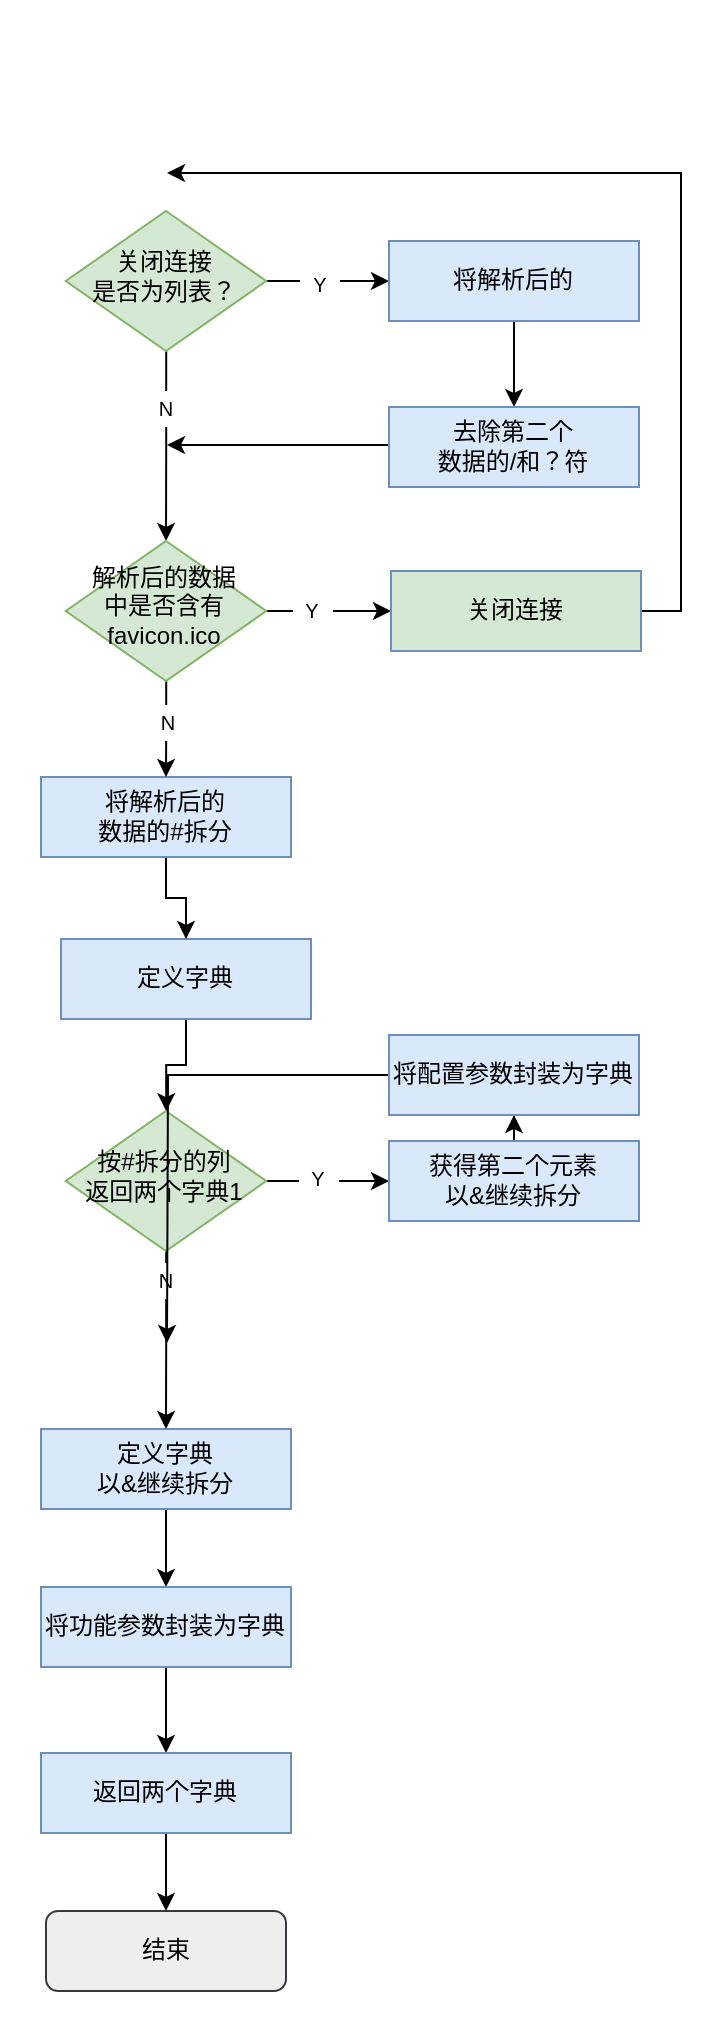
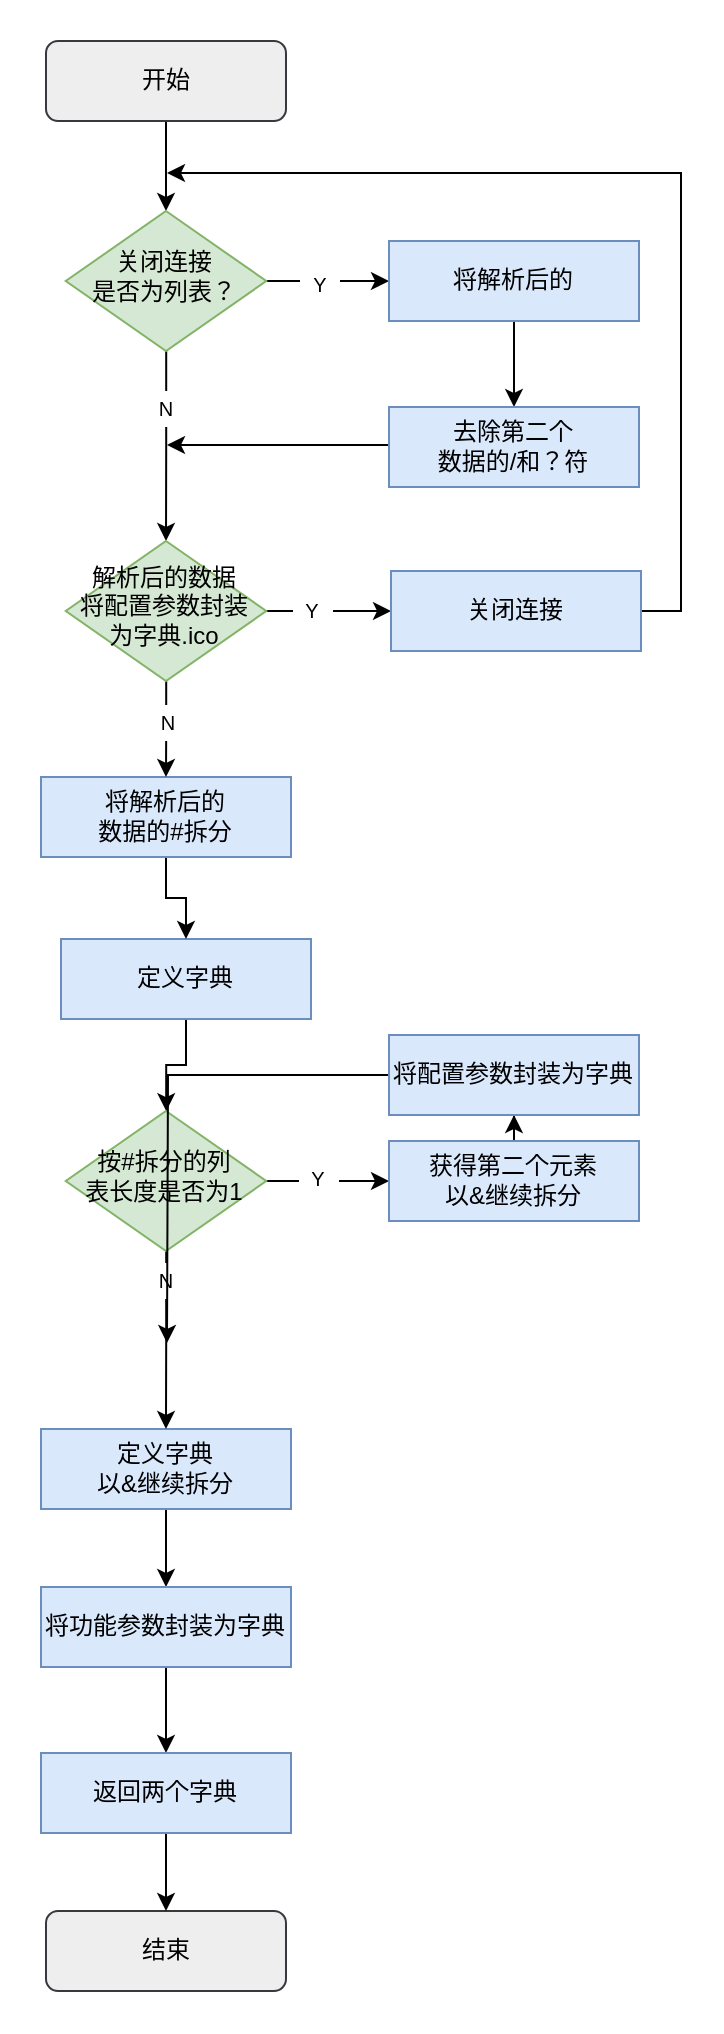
  <mxCell id="0" />
  <mxCell id="1" parent="0" />
+ <mxCell id="2" value="" style="edgeStyle=orthogonalEdgeStyle;rounded=0;orthogonalLoop=1;jettySize=auto;html=1;entryX=0.5;entryY=0;entryDx=0;entryDy=0;" edge="1" parent="1" source="3" target="8"><mxGeometry relative="1" as="geometry"><mxPoint x="82.5" y="160" as="targetPoint" /></mxGeometry></mxCell>
+ <mxCell id="3" value="开始" style="rounded=1;whiteSpace=wrap;html=1;fontSize=12;glass=0;strokeWidth=1;shadow=0;fillColor=#eeeeee;strokeColor=#36393d;" vertex="1" parent="1"><mxGeometry x="22.5" y="20" width="120" height="40" as="geometry" /></mxCell>
  <mxCell id="4" value="" style="edgeStyle=orthogonalEdgeStyle;rounded=0;orthogonalLoop=1;jettySize=auto;html=1;" edge="1" parent="1" source="5" target="29"><mxGeometry relative="1" as="geometry" /></mxCell>
  <mxCell id="5" value="定义字典" style="rounded=0;whiteSpace=wrap;html=1;fillColor=#dae8fc;strokeColor=#6c8ebf;" vertex="1" parent="1"><mxGeometry x="30" y="469" width="125" height="40" as="geometry" /></mxCell>
  <mxCell id="6" value="" style="edgeStyle=orthogonalEdgeStyle;rounded=0;orthogonalLoop=1;jettySize=auto;html=1;entryX=0.5;entryY=0;entryDx=0;entryDy=0;" edge="1" parent="1" source="8" target="20"><mxGeometry relative="1" as="geometry"><mxPoint x="83" y="278" as="targetPoint" /></mxGeometry></mxCell>
  <mxCell id="7" value="" style="edgeStyle=orthogonalEdgeStyle;rounded=0;orthogonalLoop=1;jettySize=auto;html=1;" edge="1" parent="1" source="8" target="12"><mxGeometry relative="1" as="geometry" /></mxCell>
  <mxCell id="8" value="关闭连接&lt;br&gt;是否为列表？" style="rhombus;whiteSpace=wrap;html=1;shadow=0;fontFamily=Helvetica;fontSize=12;align=center;strokeWidth=1;spacing=6;spacingTop=-4;fillColor=#d5e8d4;strokeColor=#82b366;" vertex="1" parent="1"><mxGeometry x="32.38" y="105" width="100.25" height="70" as="geometry" /></mxCell>
  <mxCell id="9" value="结束" style="rounded=1;whiteSpace=wrap;html=1;fontSize=12;glass=0;strokeWidth=1;shadow=0;fillColor=#eeeeee;strokeColor=#36393d;" vertex="1" parent="1"><mxGeometry x="22.5" y="955" width="120" height="40" as="geometry" /></mxCell>
  <mxCell id="10" value="&lt;font style=&quot;font-size: 10px;&quot;&gt;N&lt;/font&gt;" style="text;html=1;strokeColor=none;fillColor=default;align=center;verticalAlign=middle;whiteSpace=wrap;rounded=0;" vertex="1" parent="1"><mxGeometry x="73" y="195" width="20" height="18" as="geometry" /></mxCell>
  <mxCell id="11" value="" style="edgeStyle=orthogonalEdgeStyle;rounded=0;orthogonalLoop=1;jettySize=auto;html=1;" edge="1" parent="1" source="12" target="15"><mxGeometry relative="1" as="geometry" /></mxCell>
  <mxCell id="12" value="将解析后的" style="rounded=0;whiteSpace=wrap;html=1;fillColor=#dae8fc;strokeColor=#6c8ebf;" vertex="1" parent="1"><mxGeometry x="194" y="120" width="125" height="40" as="geometry" /></mxCell>
  <mxCell id="13" value="&lt;font style=&quot;font-size: 10px;&quot;&gt;Y&lt;/font&gt;" style="text;html=1;strokeColor=none;fillColor=default;align=center;verticalAlign=middle;whiteSpace=wrap;rounded=0;" vertex="1" parent="1"><mxGeometry x="149.5" y="133" width="20" height="18" as="geometry" /></mxCell>
  <mxCell id="14" value="" style="edgeStyle=orthogonalEdgeStyle;rounded=0;orthogonalLoop=1;jettySize=auto;html=1;" edge="1" parent="1" source="15"><mxGeometry relative="1" as="geometry"><mxPoint x="83" y="222" as="targetPoint" /><Array as="points"><mxPoint x="83" y="223" /></Array></mxGeometry></mxCell>
  <mxCell id="15" value="去除第二个&lt;br&gt;数据的/和？符" style="rounded=0;whiteSpace=wrap;html=1;fillColor=#dae8fc;strokeColor=#6c8ebf;" vertex="1" parent="1"><mxGeometry x="194" y="203" width="125" height="40" as="geometry" /></mxCell>
  <mxCell id="16" value="" style="edgeStyle=orthogonalEdgeStyle;rounded=0;orthogonalLoop=1;jettySize=auto;html=1;" edge="1" parent="1" source="17" target="5"><mxGeometry relative="1" as="geometry" /></mxCell>
  <mxCell id="17" value="将解析后的&lt;br&gt;数据的#拆分" style="rounded=0;whiteSpace=wrap;html=1;fillColor=#dae8fc;strokeColor=#6c8ebf;" vertex="1" parent="1"><mxGeometry x="20" y="388" width="125" height="40" as="geometry" /></mxCell>
  <mxCell id="18" value="" style="edgeStyle=orthogonalEdgeStyle;rounded=0;orthogonalLoop=1;jettySize=auto;html=1;" edge="1" parent="1" source="20" target="17"><mxGeometry relative="1" as="geometry" /></mxCell>
  <mxCell id="19" style="edgeStyle=orthogonalEdgeStyle;rounded=0;orthogonalLoop=1;jettySize=auto;html=1;entryX=0;entryY=0.5;entryDx=0;entryDy=0;" edge="1" parent="1" source="20" target="23"><mxGeometry relative="1" as="geometry" /></mxCell>
- <mxCell id="20" value="解析后的数据&lt;br&gt;中是否含有favicon.ico" style="rhombus;whiteSpace=wrap;html=1;shadow=0;fontFamily=Helvetica;fontSize=12;align=center;strokeWidth=1;spacing=6;spacingTop=-4;fillColor=#d5e8d4;strokeColor=#82b366;" vertex="1" parent="1"><mxGeometry x="32.38" y="270" width="100.25" height="70" as="geometry" /></mxCell>
+ <mxCell id="20" value="解析后的数据&lt;br&gt;将配置参数封装为字典.ico" style="rhombus;whiteSpace=wrap;html=1;shadow=0;fontFamily=Helvetica;fontSize=12;align=center;strokeWidth=1;spacing=6;spacingTop=-4;fillColor=#d5e8d4;strokeColor=#82b366;" vertex="1" parent="1"><mxGeometry x="32.38" y="270" width="100.25" height="70" as="geometry" /></mxCell>
  <mxCell id="21" value="&lt;font style=&quot;font-size: 10px;&quot;&gt;N&lt;/font&gt;" style="text;html=1;strokeColor=none;fillColor=default;align=center;verticalAlign=middle;whiteSpace=wrap;rounded=0;" vertex="1" parent="1"><mxGeometry x="74" y="352" width="20" height="18" as="geometry" /></mxCell>
  <mxCell id="22" style="edgeStyle=orthogonalEdgeStyle;rounded=0;orthogonalLoop=1;jettySize=auto;html=1;exitX=1;exitY=0.5;exitDx=0;exitDy=0;" edge="1" parent="1" source="23"><mxGeometry relative="1" as="geometry"><mxPoint x="331" y="303" as="sourcePoint" /><mxPoint x="83" y="86" as="targetPoint" /><Array as="points"><mxPoint x="340" y="305" /><mxPoint x="340" y="86" /><mxPoint x="110" y="86" /></Array></mxGeometry></mxCell>
- <mxCell id="23" value="关闭连接" style="rounded=0;whiteSpace=wrap;html=1;fillColor=#d5e8d4;strokeColor=#6c8ebf;" vertex="1" parent="1"><mxGeometry x="195" y="285" width="125" height="40" as="geometry" /></mxCell>
+ <mxCell id="23" value="关闭连接" style="rounded=0;whiteSpace=wrap;html=1;fillColor=#dae8fc;strokeColor=#6c8ebf;" vertex="1" parent="1"><mxGeometry x="195" y="285" width="125" height="40" as="geometry" /></mxCell>
  <mxCell id="24" value="&lt;font style=&quot;font-size: 10px;&quot;&gt;Y&lt;/font&gt;" style="text;html=1;strokeColor=none;fillColor=default;align=center;verticalAlign=middle;whiteSpace=wrap;rounded=0;" vertex="1" parent="1"><mxGeometry x="146" y="296" width="20" height="18" as="geometry" /></mxCell>
  <mxCell id="25" value="" style="edgeStyle=orthogonalEdgeStyle;rounded=0;orthogonalLoop=1;jettySize=auto;html=1;" edge="1" parent="1" source="26" target="36"><mxGeometry relative="1" as="geometry" /></mxCell>
  <mxCell id="26" value="定义字典&lt;br&gt;以&amp;amp;继续拆分" style="rounded=0;whiteSpace=wrap;html=1;fillColor=#dae8fc;strokeColor=#6c8ebf;" vertex="1" parent="1"><mxGeometry x="20" y="714" width="125" height="40" as="geometry" /></mxCell>
  <mxCell id="27" value="" style="edgeStyle=orthogonalEdgeStyle;rounded=0;orthogonalLoop=1;jettySize=auto;html=1;" edge="1" parent="1" source="29" target="26"><mxGeometry relative="1" as="geometry" /></mxCell>
  <mxCell id="28" value="" style="edgeStyle=orthogonalEdgeStyle;rounded=0;orthogonalLoop=1;jettySize=auto;html=1;" edge="1" parent="1" source="29" target="32"><mxGeometry relative="1" as="geometry" /></mxCell>
- <mxCell id="29" value="按#拆分的列&lt;br&gt;返回两个字典1" style="rhombus;whiteSpace=wrap;html=1;shadow=0;fontFamily=Helvetica;fontSize=12;align=center;strokeWidth=1;spacing=6;spacingTop=-4;fillColor=#d5e8d4;strokeColor=#82b366;" vertex="1" parent="1"><mxGeometry x="32.38" y="555" width="100.25" height="70" as="geometry" /></mxCell>
+ <mxCell id="29" value="按#拆分的列&lt;br&gt;表长度是否为1" style="rhombus;whiteSpace=wrap;html=1;shadow=0;fontFamily=Helvetica;fontSize=12;align=center;strokeWidth=1;spacing=6;spacingTop=-4;fillColor=#d5e8d4;strokeColor=#82b366;" vertex="1" parent="1"><mxGeometry x="32.38" y="555" width="100.25" height="70" as="geometry" /></mxCell>
  <mxCell id="30" value="&lt;font style=&quot;font-size: 10px;&quot;&gt;N&lt;/font&gt;" style="text;html=1;strokeColor=none;fillColor=default;align=center;verticalAlign=middle;whiteSpace=wrap;rounded=0;" vertex="1" parent="1"><mxGeometry x="73" y="631" width="20" height="18" as="geometry" /></mxCell>
  <mxCell id="31" value="" style="edgeStyle=orthogonalEdgeStyle;rounded=0;orthogonalLoop=1;jettySize=auto;html=1;" edge="1" parent="1" source="32" target="34"><mxGeometry relative="1" as="geometry" /></mxCell>
  <mxCell id="32" value="获得第二个元素&lt;br&gt;以&amp;amp;继续拆分" style="rounded=0;whiteSpace=wrap;html=1;fillColor=#dae8fc;strokeColor=#6c8ebf;" vertex="1" parent="1"><mxGeometry x="194" y="570" width="125" height="40" as="geometry" /></mxCell>
  <mxCell id="33" style="edgeStyle=orthogonalEdgeStyle;rounded=0;orthogonalLoop=1;jettySize=auto;html=1;" edge="1" parent="1" source="34"><mxGeometry relative="1" as="geometry"><mxPoint x="83" y="671" as="targetPoint" /></mxGeometry></mxCell>
  <mxCell id="34" value="将配置参数封装为字典" style="rounded=0;whiteSpace=wrap;html=1;fillColor=#dae8fc;strokeColor=#6c8ebf;" vertex="1" parent="1"><mxGeometry x="194" y="517" width="125" height="40" as="geometry" /></mxCell>
  <mxCell id="35" value="" style="edgeStyle=orthogonalEdgeStyle;rounded=0;orthogonalLoop=1;jettySize=auto;html=1;" edge="1" parent="1" source="36" target="38"><mxGeometry relative="1" as="geometry" /></mxCell>
  <mxCell id="36" value="将功能参数封装为字典" style="rounded=0;whiteSpace=wrap;html=1;fillColor=#dae8fc;strokeColor=#6c8ebf;" vertex="1" parent="1"><mxGeometry x="20" y="793" width="125" height="40" as="geometry" /></mxCell>
  <mxCell id="37" value="" style="edgeStyle=orthogonalEdgeStyle;rounded=0;orthogonalLoop=1;jettySize=auto;html=1;" edge="1" parent="1" source="38" target="9"><mxGeometry relative="1" as="geometry" /></mxCell>
  <mxCell id="38" value="返回两个字典" style="rounded=0;whiteSpace=wrap;html=1;fillColor=#dae8fc;strokeColor=#6c8ebf;" vertex="1" parent="1"><mxGeometry x="20" y="876" width="125" height="40" as="geometry" /></mxCell>
  <mxCell id="39" value="&lt;font style=&quot;font-size: 10px;&quot;&gt;Y&lt;/font&gt;" style="text;html=1;strokeColor=none;fillColor=default;align=center;verticalAlign=middle;whiteSpace=wrap;rounded=0;" vertex="1" parent="1"><mxGeometry x="149" y="580" width="20" height="18" as="geometry" /></mxCell>
